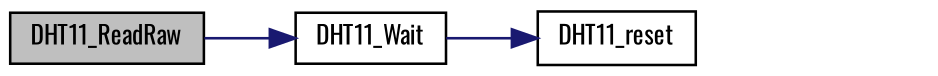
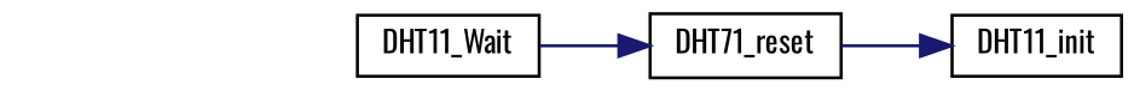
  digraph {
    fontname=Oswald
    rankdir=LR
    node [color=black fillcolor=white fontname=Oswald fontsize=10 shape=record style=filled]
    edge [color=midnightblue fontname=Oswald fontsize=10 labelfontname=Helvetica labelfontsize=10 style=solid]
-   n1 [fillcolor=grey75 fontcolor=black height=0.2 label=DHT11_ReadRaw width=0.4]
    n2 [height=0.2 label=DHT11_Wait width=0.4]
-   n3 [height=0.2 label=DHT11_reset width=0.4]
-   n1 -> n2
+   n3 [height=0.2 label=DHT71_reset width=0.4]
+   n4 [height=0.2 label=DHT11_init width=0.4]
    n2 -> n3
+   n3 -> n4
  }
